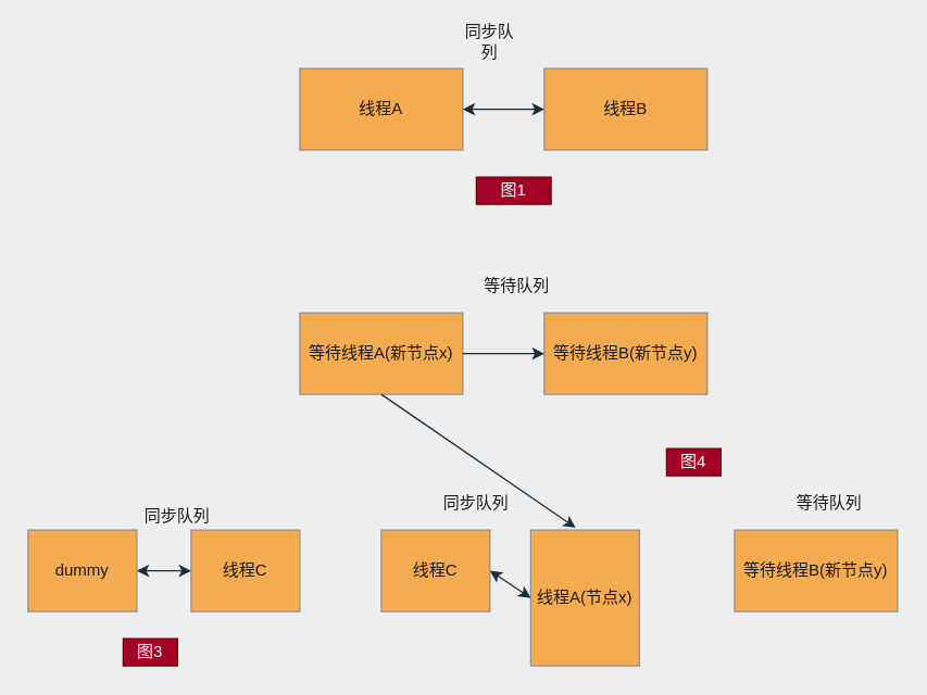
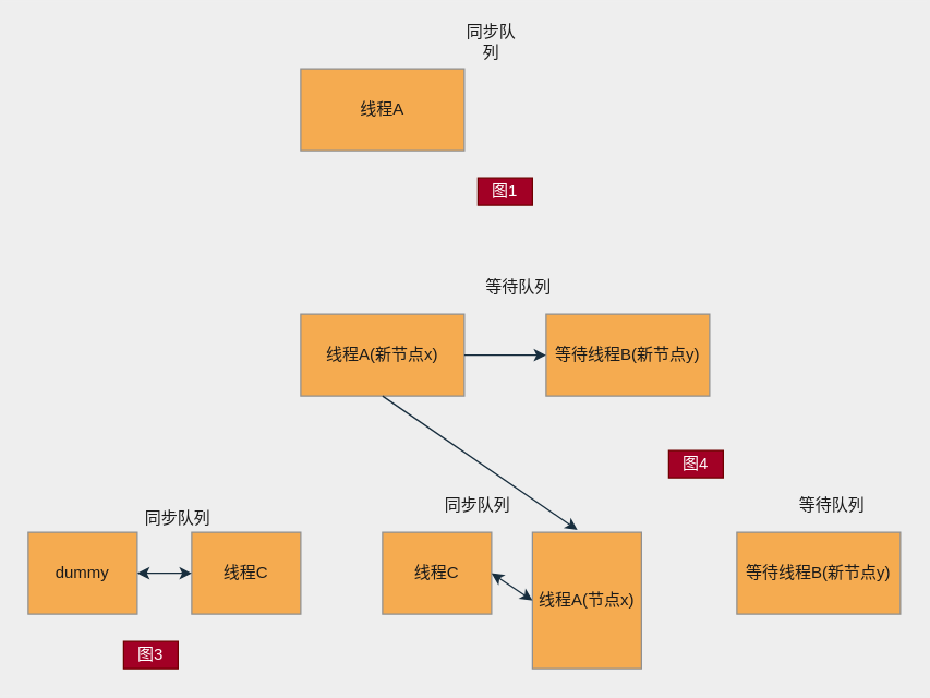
  <mxCell id="0" />
  <mxCell id="1" parent="0" />
  <mxCell id="2" value="线程A" style="rounded=0;whiteSpace=wrap;html=1;sketch=0;strokeColor=#909090;fillColor=#F5AB50;fontColor=#1A1A1A;" vertex="1" parent="1"><mxGeometry x="220" y="50" width="120" height="60" as="geometry" /></mxCell>
- <mxCell id="3" value="线程B" style="rounded=0;whiteSpace=wrap;html=1;sketch=0;strokeColor=#909090;fillColor=#F5AB50;fontColor=#1A1A1A;" vertex="1" parent="1"><mxGeometry x="400" y="50" width="120" height="60" as="geometry" /></mxCell>
- <mxCell id="4" value="" style="endArrow=classic;startArrow=classic;html=1;strokeColor=#182E3E;fontColor=#1A1A1A;exitX=1;exitY=0.5;exitDx=0;exitDy=0;entryX=0;entryY=0.5;entryDx=0;entryDy=0;" edge="1" parent="1" source="2" target="3"><mxGeometry width="50" height="50" relative="1" as="geometry"><mxPoint x="520" y="320" as="sourcePoint" /><mxPoint x="570" y="270" as="targetPoint" /></mxGeometry></mxCell>
- <mxCell id="5" value="图1" style="text;html=1;strokeColor=#6F0000;fillColor=#a20025;align=center;verticalAlign=middle;whiteSpace=wrap;rounded=0;sketch=0;fontColor=#ffffff;" vertex="1" parent="1"><mxGeometry x="350" y="130" width="55" height="20" as="geometry" /></mxCell>
+ <mxCell id="5" value="图1" style="text;html=1;strokeColor=#6F0000;fillColor=#a20025;align=center;verticalAlign=middle;whiteSpace=wrap;rounded=0;sketch=0;fontColor=#ffffff;" vertex="1" parent="1"><mxGeometry x="350" y="130" width="40" height="20" as="geometry" /></mxCell>
  <mxCell id="6" value="等待线程B(新节点y)" style="rounded=0;whiteSpace=wrap;html=1;sketch=0;strokeColor=#909090;fillColor=#F5AB50;fontColor=#1A1A1A;" vertex="1" parent="1"><mxGeometry x="400" y="230" width="120" height="60" as="geometry" /></mxCell>
  <mxCell id="7" value="同步队列" style="text;html=1;strokeColor=none;fillColor=none;align=center;verticalAlign=middle;whiteSpace=wrap;rounded=0;sketch=0;fontColor=#1A1A1A;" vertex="1" parent="1"><mxGeometry x="340" y="20" width="40" height="20" as="geometry" /></mxCell>
- <mxCell id="8" value="等待线程A(新节点x)" style="rounded=0;whiteSpace=wrap;html=1;sketch=0;strokeColor=#909090;fillColor=#F5AB50;fontColor=#1A1A1A;" vertex="1" parent="1"><mxGeometry x="220" y="230" width="120" height="60" as="geometry" /></mxCell>
+ <mxCell id="8" value="线程A(新节点x)" style="rounded=0;whiteSpace=wrap;html=1;sketch=0;strokeColor=#909090;fillColor=#F5AB50;fontColor=#1A1A1A;" vertex="1" parent="1"><mxGeometry x="220" y="230" width="120" height="60" as="geometry" /></mxCell>
  <mxCell id="9" value="等待队列" style="text;html=1;strokeColor=none;fillColor=none;align=center;verticalAlign=middle;whiteSpace=wrap;rounded=0;sketch=0;fontColor=#1A1A1A;" vertex="1" parent="1"><mxGeometry x="340" y="200" width="80" height="20" as="geometry" /></mxCell>
  <mxCell id="10" value="" style="endArrow=classic;html=1;strokeColor=#182E3E;fontColor=#1A1A1A;exitX=1;exitY=0.5;exitDx=0;exitDy=0;entryX=0;entryY=0.5;entryDx=0;entryDy=0;" edge="1" parent="1" source="8" target="6"><mxGeometry width="50" height="50" relative="1" as="geometry"><mxPoint x="370" y="440" as="sourcePoint" /><mxPoint x="420" y="390" as="targetPoint" /></mxGeometry></mxCell>
  <mxCell id="11" value="线程C" style="rounded=0;whiteSpace=wrap;html=1;sketch=0;strokeColor=#909090;fillColor=#F5AB50;fontColor=#1A1A1A;" vertex="1" parent="1"><mxGeometry x="140" y="390" width="80" height="60" as="geometry" /></mxCell>
  <mxCell id="12" value="dummy" style="rounded=0;whiteSpace=wrap;html=1;sketch=0;strokeColor=#909090;fillColor=#F5AB50;fontColor=#1A1A1A;" vertex="1" parent="1"><mxGeometry x="20" y="390" width="80" height="60" as="geometry" /></mxCell>
  <mxCell id="13" value="" style="endArrow=classic;startArrow=classic;html=1;strokeColor=#182E3E;fontColor=#1A1A1A;exitX=1;exitY=0.5;exitDx=0;exitDy=0;entryX=0;entryY=0.5;entryDx=0;entryDy=0;" edge="1" parent="1" source="12" target="11"><mxGeometry width="50" height="50" relative="1" as="geometry"><mxPoint x="140" y="400" as="sourcePoint" /><mxPoint x="190" y="350" as="targetPoint" /></mxGeometry></mxCell>
  <mxCell id="14" value="图3" style="text;html=1;strokeColor=#6F0000;fillColor=#a20025;align=center;verticalAlign=middle;whiteSpace=wrap;rounded=0;sketch=0;fontColor=#ffffff;" vertex="1" parent="1"><mxGeometry x="90" y="470" width="40" height="20" as="geometry" /></mxCell>
  <mxCell id="15" value="线程C" style="rounded=0;whiteSpace=wrap;html=1;sketch=0;strokeColor=#909090;fillColor=#F5AB50;fontColor=#1A1A1A;" vertex="1" parent="1"><mxGeometry x="280" y="390" width="80" height="60" as="geometry" /></mxCell>
  <mxCell id="16" value="线程A(节点x)" style="rounded=0;whiteSpace=wrap;html=1;sketch=0;strokeColor=#909090;fillColor=#F5AB50;fontColor=#1A1A1A;" vertex="1" parent="1"><mxGeometry x="390" y="390" width="80" height="100" as="geometry" /></mxCell>
  <mxCell id="17" value="" style="endArrow=classic;startArrow=classic;html=1;strokeColor=#182E3E;fontColor=#1A1A1A;entryX=0;entryY=0.5;entryDx=0;entryDy=0;" edge="1" parent="1" target="16"><mxGeometry width="50" height="50" relative="1" as="geometry"><mxPoint x="360" y="420" as="sourcePoint" /><mxPoint x="460" y="490" as="targetPoint" /></mxGeometry></mxCell>
  <mxCell id="18" value="" style="endArrow=classic;html=1;strokeColor=#182E3E;fontColor=#1A1A1A;exitX=0.5;exitY=1;exitDx=0;exitDy=0;entryX=0.413;entryY=-0.017;entryDx=0;entryDy=0;entryPerimeter=0;" edge="1" parent="1" source="8" target="16"><mxGeometry width="50" height="50" relative="1" as="geometry"><mxPoint x="200" y="370" as="sourcePoint" /><mxPoint x="250" y="320" as="targetPoint" /></mxGeometry></mxCell>
  <mxCell id="19" value="同步队列" style="text;html=1;strokeColor=none;fillColor=none;align=center;verticalAlign=middle;whiteSpace=wrap;rounded=0;sketch=0;fontColor=#1A1A1A;" vertex="1" parent="1"><mxGeometry x="100" y="370" width="60" height="20" as="geometry" /></mxCell>
  <mxCell id="20" value="同步队列" style="text;html=1;strokeColor=none;fillColor=none;align=center;verticalAlign=middle;whiteSpace=wrap;rounded=0;sketch=0;fontColor=#1A1A1A;" vertex="1" parent="1"><mxGeometry x="320" y="360" width="60" height="20" as="geometry" /></mxCell>
  <mxCell id="21" value="等待线程B(新节点y)" style="rounded=0;whiteSpace=wrap;html=1;sketch=0;strokeColor=#909090;fillColor=#F5AB50;fontColor=#1A1A1A;" vertex="1" parent="1"><mxGeometry x="540" y="390" width="120" height="60" as="geometry" /></mxCell>
  <mxCell id="22" value="等待队列" style="text;html=1;strokeColor=none;fillColor=none;align=center;verticalAlign=middle;whiteSpace=wrap;rounded=0;sketch=0;fontColor=#1A1A1A;" vertex="1" parent="1"><mxGeometry x="580" y="360" width="60" height="20" as="geometry" /></mxCell>
  <mxCell id="23" value="图4" style="text;html=1;strokeColor=#6F0000;fillColor=#a20025;align=center;verticalAlign=middle;whiteSpace=wrap;rounded=0;sketch=0;fontColor=#ffffff;" vertex="1" parent="1"><mxGeometry x="490" y="330" width="40" height="20" as="geometry" /></mxCell>
